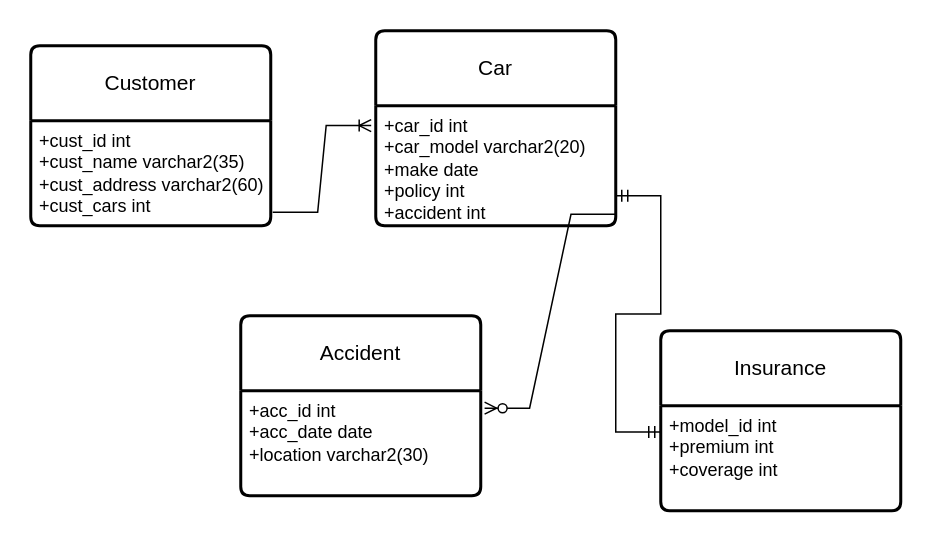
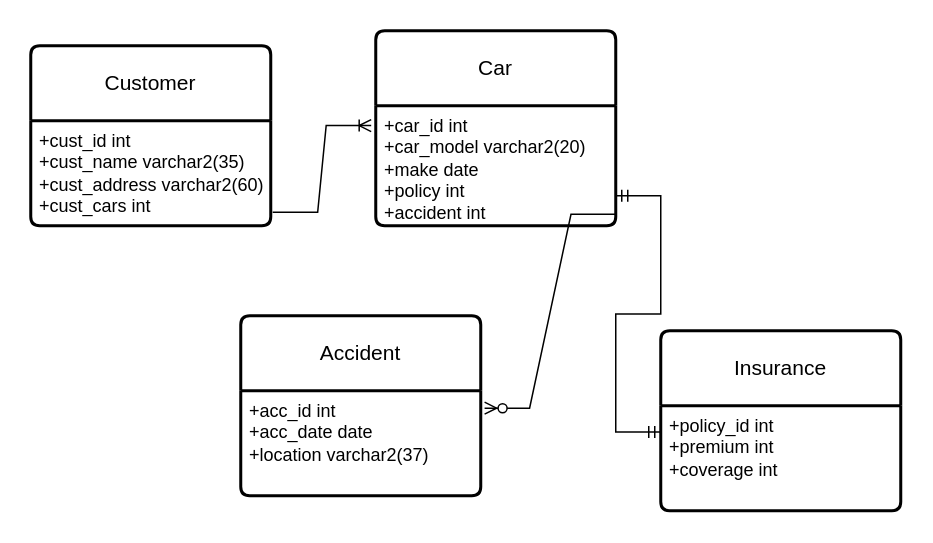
  <mxCell id="0" />
  <mxCell id="1" parent="0" />
  <mxCell id="2" value="Customer" style="swimlane;childLayout=stackLayout;horizontal=1;startSize=50;horizontalStack=0;rounded=1;fontSize=14;fontStyle=0;strokeWidth=2;resizeParent=0;resizeLast=1;shadow=0;dashed=0;align=center;arcSize=4;whiteSpace=wrap;html=1;" vertex="1" parent="1"><mxGeometry x="20" y="30" width="160" height="120" as="geometry" /></mxCell>
  <mxCell id="3" value="+cust_id int&lt;br&gt;+cust_name varchar2(35)&lt;br&gt;+cust_address varchar2(60)&lt;br&gt;+cust_cars int" style="align=left;strokeColor=none;fillColor=none;spacingLeft=4;fontSize=12;verticalAlign=top;resizable=0;rotatable=0;part=1;html=1;" vertex="1" parent="2"><mxGeometry y="50" width="160" height="70" as="geometry" /></mxCell>
  <mxCell id="4" value="Car" style="swimlane;childLayout=stackLayout;horizontal=1;startSize=50;horizontalStack=0;rounded=1;fontSize=14;fontStyle=0;strokeWidth=2;resizeParent=0;resizeLast=1;shadow=0;dashed=0;align=center;arcSize=4;whiteSpace=wrap;html=1;" vertex="1" parent="1"><mxGeometry x="250" y="20" width="160" height="130" as="geometry" /></mxCell>
  <mxCell id="5" value="+car_id int&lt;br&gt;+car_model varchar2(20)&lt;br&gt;+make date&lt;br&gt;+policy int&lt;br&gt;+accident int" style="align=left;strokeColor=none;fillColor=none;spacingLeft=4;fontSize=12;verticalAlign=top;resizable=0;rotatable=0;part=1;html=1;" vertex="1" parent="4"><mxGeometry y="50" width="160" height="80" as="geometry" /></mxCell>
  <mxCell id="6" value="Accident" style="swimlane;childLayout=stackLayout;horizontal=1;startSize=50;horizontalStack=0;rounded=1;fontSize=14;fontStyle=0;strokeWidth=2;resizeParent=0;resizeLast=1;shadow=0;dashed=0;align=center;arcSize=4;whiteSpace=wrap;html=1;" vertex="1" parent="1"><mxGeometry x="160" y="210" width="160" height="120" as="geometry" /></mxCell>
- <mxCell id="7" value="+acc_id int&lt;br&gt;+acc_date date&lt;br&gt;+location varchar2(30)" style="align=left;strokeColor=none;fillColor=none;spacingLeft=4;fontSize=12;verticalAlign=top;resizable=0;rotatable=0;part=1;html=1;" vertex="1" parent="6"><mxGeometry y="50" width="160" height="70" as="geometry" /></mxCell>
+ <mxCell id="7" value="+acc_id int&lt;br&gt;+acc_date date&lt;br&gt;+location varchar2(37)" style="align=left;strokeColor=none;fillColor=none;spacingLeft=4;fontSize=12;verticalAlign=top;resizable=0;rotatable=0;part=1;html=1;" vertex="1" parent="6"><mxGeometry y="50" width="160" height="70" as="geometry" /></mxCell>
  <mxCell id="8" value="Insurance" style="swimlane;childLayout=stackLayout;horizontal=1;startSize=50;horizontalStack=0;rounded=1;fontSize=14;fontStyle=0;strokeWidth=2;resizeParent=0;resizeLast=1;shadow=0;dashed=0;align=center;arcSize=4;whiteSpace=wrap;html=1;" vertex="1" parent="1"><mxGeometry x="440" y="220" width="160" height="120" as="geometry" /></mxCell>
- <mxCell id="9" value="+model_id int&lt;br&gt;+premium int&lt;br&gt;+coverage int" style="align=left;strokeColor=none;fillColor=none;spacingLeft=4;fontSize=12;verticalAlign=top;resizable=0;rotatable=0;part=1;html=1;" vertex="1" parent="8"><mxGeometry y="50" width="160" height="70" as="geometry" /></mxCell>
+ <mxCell id="9" value="+policy_id int&lt;br&gt;+premium int&lt;br&gt;+coverage int" style="align=left;strokeColor=none;fillColor=none;spacingLeft=4;fontSize=12;verticalAlign=top;resizable=0;rotatable=0;part=1;html=1;" vertex="1" parent="8"><mxGeometry y="50" width="160" height="70" as="geometry" /></mxCell>
  <mxCell id="10" value="" style="edgeStyle=entityRelationEdgeStyle;fontSize=12;html=1;endArrow=ERzeroToMany;endFill=1;rounded=0;exitX=1.001;exitY=0.905;exitDx=0;exitDy=0;exitPerimeter=0;entryX=1.016;entryY=0.166;entryDx=0;entryDy=0;entryPerimeter=0;" edge="1" parent="1" source="5" target="7"><mxGeometry width="100" height="100" relative="1" as="geometry"><mxPoint x="420" y="150" as="sourcePoint" /><mxPoint x="440" y="170" as="targetPoint" /></mxGeometry></mxCell>
  <mxCell id="11" value="" style="edgeStyle=entityRelationEdgeStyle;fontSize=12;html=1;endArrow=ERmandOne;startArrow=ERmandOne;rounded=0;entryX=0;entryY=0.25;entryDx=0;entryDy=0;exitX=1;exitY=0.75;exitDx=0;exitDy=0;" edge="1" parent="1" source="5" target="9"><mxGeometry width="100" height="100" relative="1" as="geometry"><mxPoint x="410" y="140" as="sourcePoint" /><mxPoint x="490" y="80" as="targetPoint" /></mxGeometry></mxCell>
  <mxCell id="12" value="" style="edgeStyle=entityRelationEdgeStyle;fontSize=12;html=1;endArrow=ERoneToMany;rounded=0;entryX=-0.019;entryY=0.165;entryDx=0;entryDy=0;entryPerimeter=0;exitX=1.008;exitY=0.871;exitDx=0;exitDy=0;exitPerimeter=0;" edge="1" parent="1" source="3" target="5"><mxGeometry width="100" height="100" relative="1" as="geometry"><mxPoint x="180" y="130" as="sourcePoint" /><mxPoint x="280" y="30" as="targetPoint" /></mxGeometry></mxCell>
